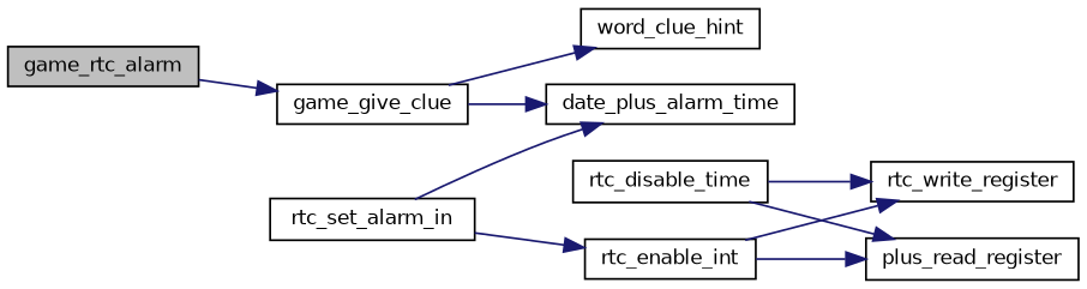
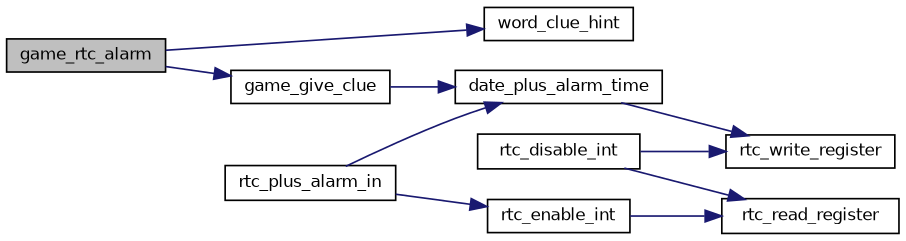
  digraph {
    rankdir=LR
    node [color=black fillcolor=white fontname=Helvetica fontsize=10 shape=record style=filled]
    edge [color=midnightblue fontname=Helvetica fontsize=10 labelfontname=Helvetica labelfontsize=10 style=solid]
    n1 [fillcolor=grey75 fontcolor=black height=0.2 label=game_rtc_alarm width=0.4]
    n2 [height=0.2 label=game_give_clue width=0.4]
    n3 [height=0.2 label=word_clue_hint width=0.4]
    n4 [height=0.2 label=date_plus_alarm_time width=0.4]
-   n5 [height=0.2 label=rtc_disable_time width=0.4]
-   n6 [height=0.2 label=plus_read_register width=0.4]
+   n5 [height=0.2 label=rtc_disable_int width=0.4]
+   n6 [height=0.2 label=rtc_read_register width=0.4]
    n7 [height=0.2 label=rtc_write_register width=0.4]
-   n8 [height=0.2 label=rtc_set_alarm_in width=0.4]
+   n8 [height=0.2 label=rtc_plus_alarm_in width=0.4]
    n9 [height=0.2 label=rtc_enable_int width=0.4]
    n1 -> n2
-   n2 -> n3
+   n1 -> n3
    n2 -> n4
    n5 -> n6
    n5 -> n7
    n8 -> n4
    n8 -> n9
    n9 -> n6
-   n9 -> n7
+   n4 -> n7
  }
